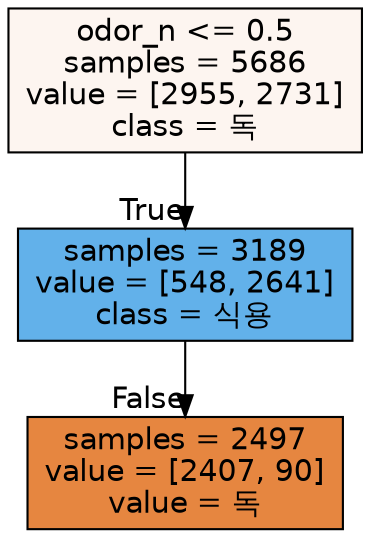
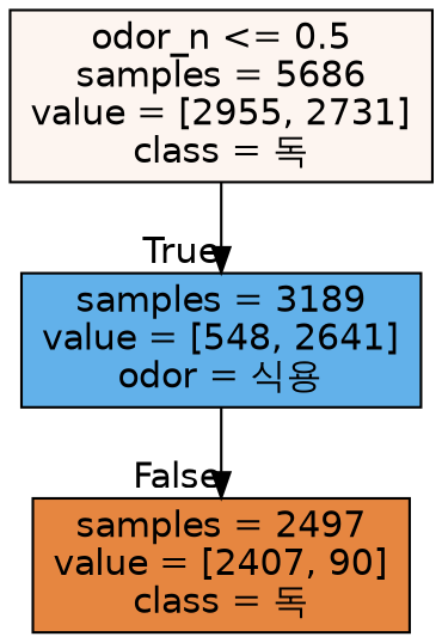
  digraph {
    fontname="DejaVu Sans"
    node [color=black fontname="DejaVu Sans" shape=box style=filled]
    edge [fontname="DejaVu Sans" labeldistance=2.5]
    n1 [fillcolor="#fdf5f0" label="odor_n <= 0.5\nsamples = 5686\nvalue = [2955, 2731]\nclass = 독"]
-   n2 [fillcolor="#62b1ea" label="samples = 3189\nvalue = [548, 2641]\nclass = 식용"]
-   n3 [fillcolor="#e68640" label="samples = 2497\nvalue = [2407, 90]\nvalue = 독"]
+   n2 [fillcolor="#62b1ea" label="samples = 3189\nvalue = [548, 2641]\nodor = 식용"]
+   n3 [fillcolor="#e68640" label="samples = 2497\nvalue = [2407, 90]\nclass = 독"]
    n1 -> n2 [headlabel=True labelangle=45]
    n2 -> n3 [headlabel=False labelangle=-45]
  }
